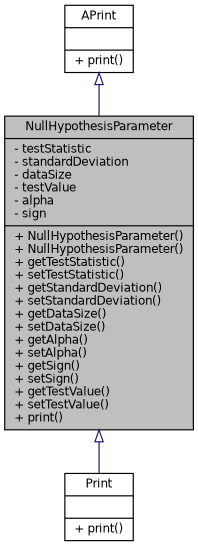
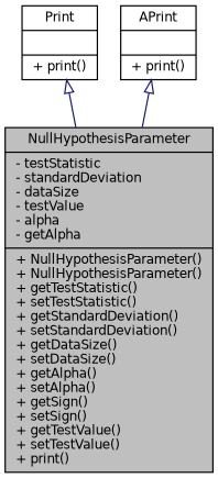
  digraph {
    node [color=black fillcolor=white fontname=Helvetica fontsize=10 shape=record style=filled]
    edge [arrowtail=onormal color=midnightblue dir=back fontname=Helvetica fontsize=10 labelfontname=Helvetica labelfontsize=10 style=solid]
-   n1 [fillcolor=grey75 fontcolor=black height=0.2 label="{NullHypothesisParameter\n|- testStatistic\l- standardDeviation\l- dataSize\l- testValue\l- alpha\l- sign\l|+ NullHypothesisParameter()\l+ NullHypothesisParameter()\l+ getTestStatistic()\l+ setTestStatistic()\l+ getStandardDeviation()\l+ setStandardDeviation()\l+ getDataSize()\l+ setDataSize()\l+ getAlpha()\l+ setAlpha()\l+ getSign()\l+ setSign()\l+ getTestValue()\l+ setTestValue()\l+ print()\l}" width=0.4]
+   n1 [fillcolor=grey75 fontcolor=black height=0.2 label="{NullHypothesisParameter\n|- testStatistic\l- standardDeviation\l- dataSize\l- testValue\l- alpha\l- getAlpha\l|+ NullHypothesisParameter()\l+ NullHypothesisParameter()\l+ getTestStatistic()\l+ setTestStatistic()\l+ getStandardDeviation()\l+ setStandardDeviation()\l+ getDataSize()\l+ setDataSize()\l+ getAlpha()\l+ setAlpha()\l+ getSign()\l+ setSign()\l+ getTestValue()\l+ setTestValue()\l+ print()\l}" width=0.4]
    n2 [height=0.2 label="{Print\n||+ print()\l}" width=0.4]
    n3 [height=0.2 label="{APrint\n||+ print()\l}" width=0.4]
-   n1 -> n2
+   n2 -> n1
    n3 -> n1
  }
